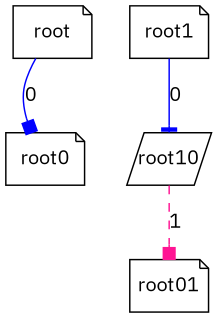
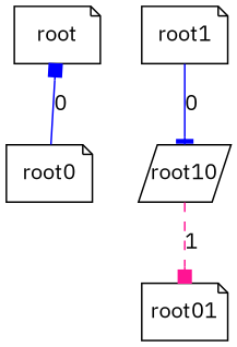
  digraph {
    fontname="IBM Plex Sans"
    node [fixedsize=true fontname="IBM Plex Sans" shape=note]
    edge [arrowhead=box color=blue fontname="IBM Plex Sans" style=solid]
    root
    root0
    root10 [shape=parallelogram]
    root1
    root01
-   root -> root0 [label=0]
+   root0 -> root [label=0]
    root10 -> root01 [color=deeppink label=1 style=dashed]
    root1 -> root10 [arrowhead=tee label=0]
  }
